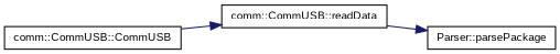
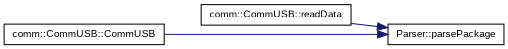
  digraph {
    fontname="Liberation Sans"
    rankdir=RL
    node [color=black fillcolor=white fontname="Liberation Sans" fontsize=10 shape=record style=filled]
    edge [color=midnightblue dir=back fontname="Liberation Sans" fontsize=10 labelfontname=Helvetica labelfontsize=10 style=solid]
    n1 [height=0.2 label="Parser::parsePackage" width=0.4]
    n2 [height=0.2 label="comm::CommUSB::readData" width=0.4]
    n3 [height=0.2 label="comm::CommUSB::CommUSB" width=0.4]
    n1 -> n2
-   n2 -> n3
+   n1 -> n3
  }
